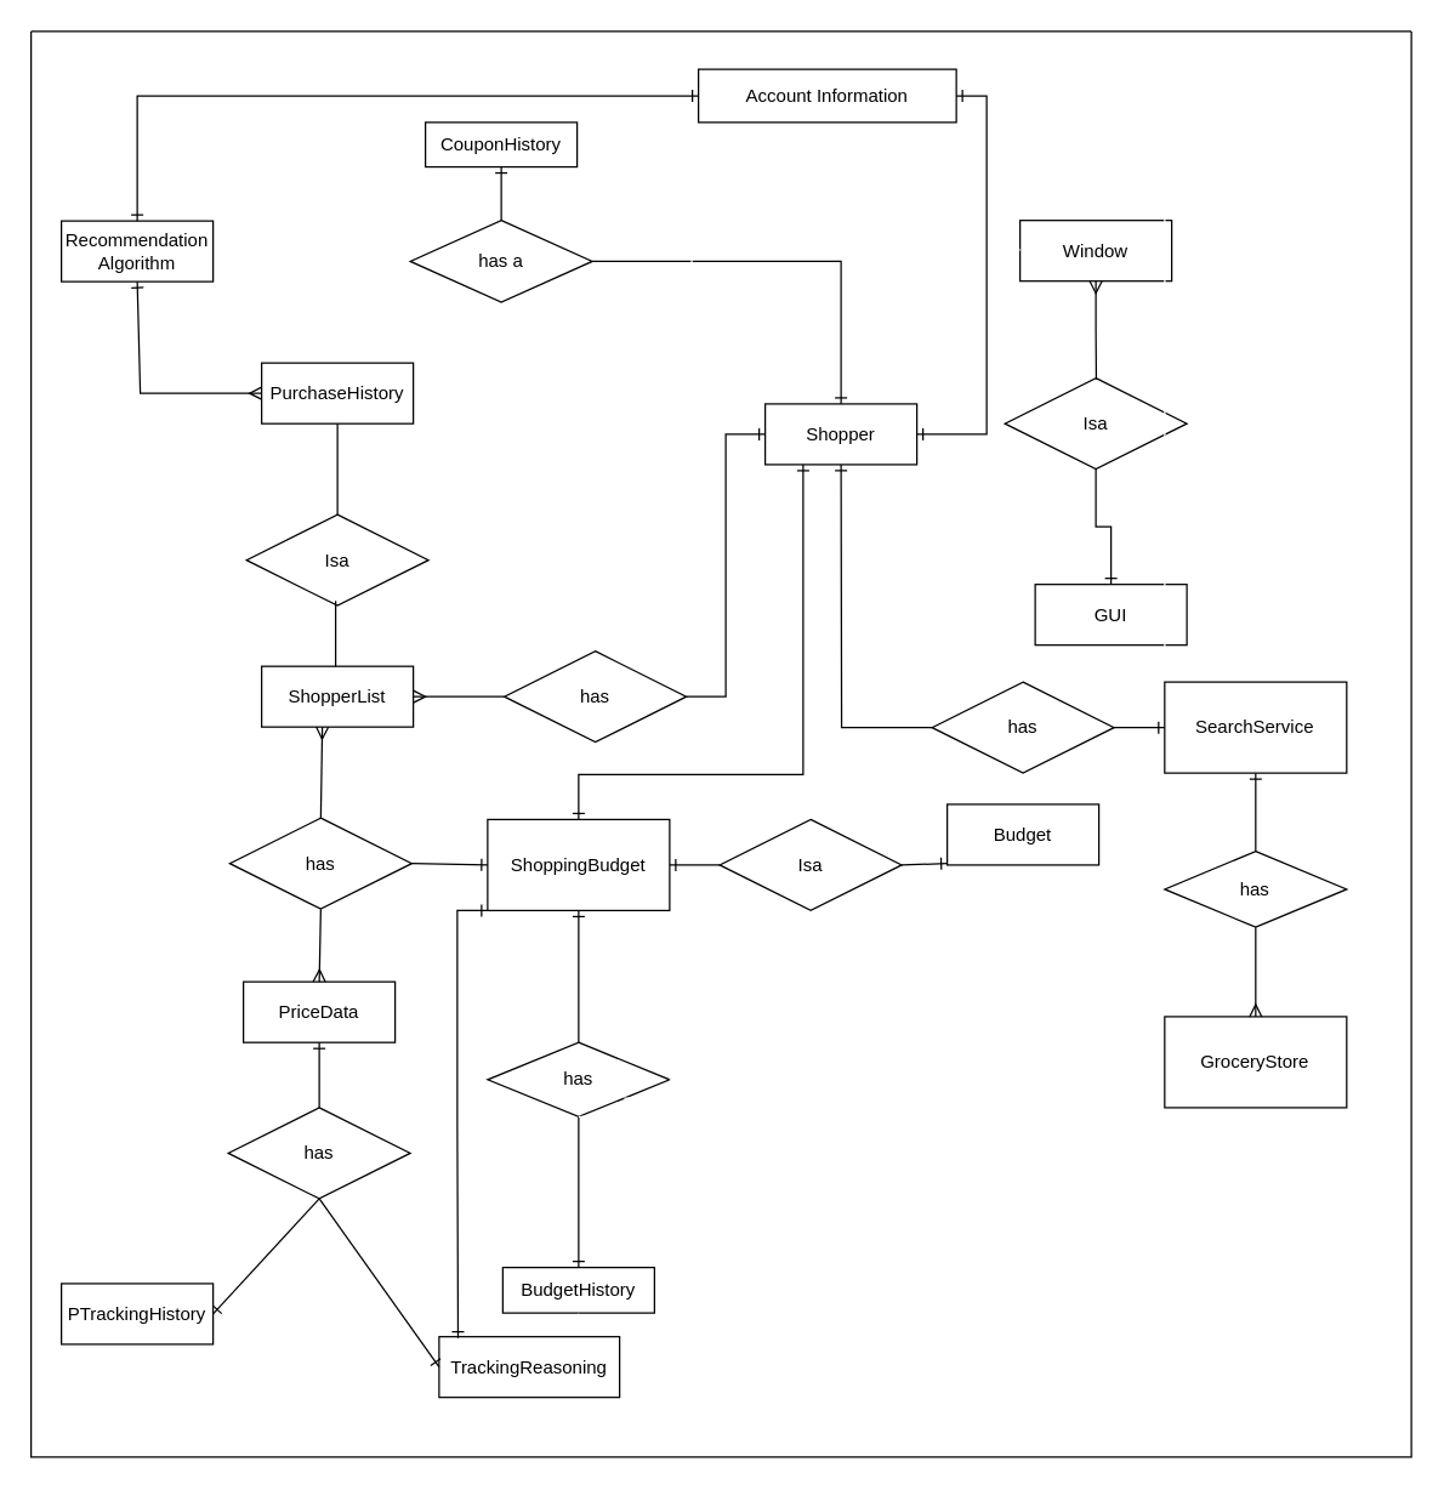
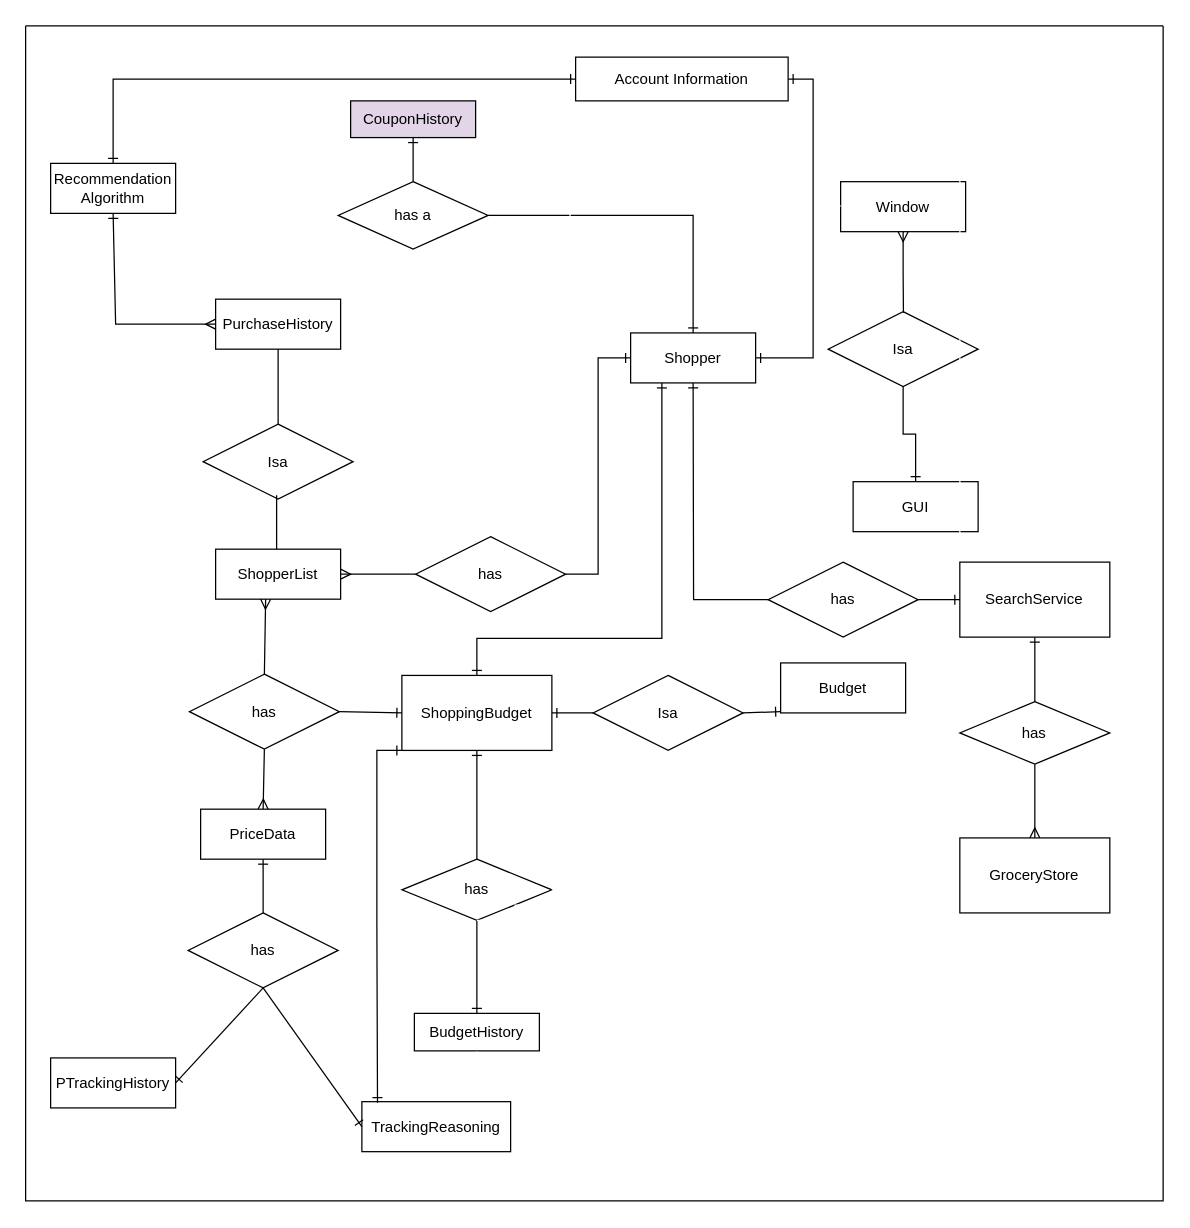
  <mxCell id="0" />
  <mxCell id="1" parent="0" />
  <mxCell id="2" value="" style="swimlane;startSize=0;" vertex="1" parent="1"><mxGeometry x="20" y="20" width="910" height="940" as="geometry" /></mxCell>
  <mxCell id="3" style="edgeStyle=orthogonalEdgeStyle;rounded=0;orthogonalLoop=1;jettySize=auto;html=1;fillColor=#FFFFFF;strokeColor=#FFFFFF;" edge="1" parent="2" source="62"><mxGeometry relative="1" as="geometry"><mxPoint x="427" y="252.64" as="targetPoint" /></mxGeometry></mxCell>
  <mxCell id="4" value="GUI" style="whiteSpace=wrap;html=1;align=center;" vertex="1" parent="2"><mxGeometry x="662" y="364.64" width="100" height="40" as="geometry" /></mxCell>
  <mxCell id="5" style="edgeStyle=orthogonalEdgeStyle;rounded=0;orthogonalLoop=1;jettySize=auto;html=1;endArrow=ERone;endFill=0;" edge="1" parent="2" source="6" target="4"><mxGeometry relative="1" as="geometry" /></mxCell>
  <mxCell id="6" value="Isa" style="shape=rhombus;perimeter=rhombusPerimeter;whiteSpace=wrap;html=1;align=center;" vertex="1" parent="2"><mxGeometry x="642" y="228.64" width="120" height="60" as="geometry" /></mxCell>
  <mxCell id="7" value="Window" style="whiteSpace=wrap;html=1;align=center;" vertex="1" parent="2"><mxGeometry x="652" y="124.64" width="100" height="40" as="geometry" /></mxCell>
  <mxCell id="8" style="edgeStyle=orthogonalEdgeStyle;rounded=0;orthogonalLoop=1;jettySize=auto;html=1;endArrow=ERone;endFill=0;entryX=0.5;entryY=0;entryDx=0;entryDy=0;" edge="1" parent="2" source="54" target="40"><mxGeometry relative="1" as="geometry"><mxPoint x="427" y="306.64" as="sourcePoint" /><Array as="points" /></mxGeometry></mxCell>
  <mxCell id="9" style="edgeStyle=orthogonalEdgeStyle;rounded=0;orthogonalLoop=1;jettySize=auto;html=1;fillColor=#FFFFFF;strokeColor=#FFFFFF;entryX=0;entryY=0;entryDx=0;entryDy=0;" edge="1" parent="2"><mxGeometry relative="1" as="geometry"><mxPoint x="197.36" y="490" as="sourcePoint" /><mxPoint x="254.005" y="255.858" as="targetPoint" /><Array as="points"><mxPoint x="217.36" y="270" /><mxPoint x="217.36" y="256" /></Array></mxGeometry></mxCell>
  <mxCell id="10" style="edgeStyle=orthogonalEdgeStyle;rounded=0;orthogonalLoop=1;jettySize=auto;html=1;fillColor=#FFFFFF;strokeColor=#FFFFFF;exitX=0.5;exitY=1;exitDx=0;exitDy=0;entryX=0.5;entryY=0;entryDx=0;entryDy=0;" edge="1" parent="2"><mxGeometry relative="1" as="geometry"><mxPoint x="427" y="306.64" as="sourcePoint" /><mxPoint x="112" y="254.14" as="targetPoint" /><Array as="points"><mxPoint x="42" y="184.14" /><mxPoint x="90" y="184.14" /><mxPoint x="90" y="254.14" /></Array></mxGeometry></mxCell>
  <mxCell id="11" style="edgeStyle=orthogonalEdgeStyle;rounded=0;orthogonalLoop=1;jettySize=auto;html=1;fillColor=#FFFFFF;strokeColor=#FFFFFF;entryX=0.23;entryY=0.038;entryDx=0;entryDy=0;entryPerimeter=0;exitX=1;exitY=1;exitDx=0;exitDy=0;" edge="1" parent="2" source="62"><mxGeometry relative="1" as="geometry"><mxPoint x="92" y="144.14" as="sourcePoint" /><mxPoint x="165" y="190.16" as="targetPoint" /></mxGeometry></mxCell>
  <mxCell id="12" style="edgeStyle=orthogonalEdgeStyle;rounded=0;orthogonalLoop=1;jettySize=auto;html=1;fillColor=#FFFFFF;strokeColor=#FFFFFF;entryX=1;entryY=0;entryDx=0;entryDy=0;" edge="1" parent="2"><mxGeometry relative="1" as="geometry"><mxPoint x="412.6" y="300.16" as="sourcePoint" /><mxPoint x="99.995" y="194.498" as="targetPoint" /><Array as="points"><mxPoint x="412.64" y="455.14" /><mxPoint x="99.64" y="455.14" /></Array></mxGeometry></mxCell>
- <mxCell id="13" value="BudgetHistory" style="whiteSpace=wrap;html=1;align=center;" vertex="1" parent="2"><mxGeometry x="311" y="815" width="100" height="30" as="geometry" /></mxCell>
+ <mxCell id="13" value="BudgetHistory" style="whiteSpace=wrap;html=1;align=center;" vertex="1" parent="2"><mxGeometry x="311" y="790" width="100" height="30" as="geometry" /></mxCell>
  <mxCell id="14" style="edgeStyle=orthogonalEdgeStyle;rounded=0;orthogonalLoop=1;jettySize=auto;html=1;exitX=0.5;exitY=0;exitDx=0;exitDy=0;entryX=0.5;entryY=1;entryDx=0;entryDy=0;endArrow=ERone;endFill=0;" edge="1" parent="2" source="16" target="46"><mxGeometry relative="1" as="geometry" /></mxCell>
  <mxCell id="15" style="edgeStyle=orthogonalEdgeStyle;rounded=0;orthogonalLoop=1;jettySize=auto;html=1;entryX=0.5;entryY=0;entryDx=0;entryDy=0;endArrow=ERone;endFill=0;" edge="1" parent="2" source="16" target="13"><mxGeometry relative="1" as="geometry" /></mxCell>
  <mxCell id="16" value="has" style="shape=rhombus;perimeter=rhombusPerimeter;whiteSpace=wrap;html=1;align=center;" vertex="1" parent="2"><mxGeometry x="301" y="666.64" width="120" height="49" as="geometry" /></mxCell>
  <mxCell id="17" style="edgeStyle=orthogonalEdgeStyle;rounded=0;orthogonalLoop=1;jettySize=auto;html=1;fillColor=#FFFFFF;strokeColor=#FFFFFF;exitX=0.5;exitY=1;exitDx=0;exitDy=0;entryX=0.5;entryY=0;entryDx=0;entryDy=0;" edge="1" parent="2" source="16"><mxGeometry relative="1" as="geometry"><mxPoint x="612.64" y="4.14" as="sourcePoint" /><mxPoint x="652.64" y="144.14" as="targetPoint" /><Array as="points"><mxPoint x="582.64" y="74.14" /><mxPoint x="630.64" y="74.14" /><mxPoint x="630.64" y="144.14" /></Array></mxGeometry></mxCell>
  <mxCell id="18" style="edgeStyle=orthogonalEdgeStyle;rounded=0;orthogonalLoop=1;jettySize=auto;html=1;fillColor=#FFFFFF;strokeColor=#FFFFFF;entryX=0.23;entryY=0.038;entryDx=0;entryDy=0;entryPerimeter=0;exitX=1;exitY=1;exitDx=0;exitDy=0;" edge="1" parent="2" source="16"><mxGeometry relative="1" as="geometry"><mxPoint x="577.36" y="49" as="sourcePoint" /><mxPoint x="650.36" y="95.02" as="targetPoint" /><Array as="points"><mxPoint x="747.36" y="20" /><mxPoint x="650.36" y="20" /></Array></mxGeometry></mxCell>
  <mxCell id="19" style="edgeStyle=orthogonalEdgeStyle;rounded=0;orthogonalLoop=1;jettySize=auto;html=1;fillColor=#FFFFFF;strokeColor=#FFFFFF;" edge="1" parent="2"><mxGeometry relative="1" as="geometry"><mxPoint x="720" y="779.42" as="sourcePoint" /><mxPoint x="720" y="709.637" as="targetPoint" /><Array as="points"><mxPoint x="720" y="748.78" /><mxPoint x="720" y="748.78" /></Array></mxGeometry></mxCell>
  <mxCell id="20" style="edgeStyle=orthogonalEdgeStyle;rounded=0;orthogonalLoop=1;jettySize=auto;html=1;fillColor=#FFFFFF;strokeColor=#FFFFFF;entryX=1;entryY=0;entryDx=0;entryDy=0;" edge="1" parent="2" source="16"><mxGeometry relative="1" as="geometry"><mxPoint x="418" y="-76.86" as="sourcePoint" /><mxPoint x="435.355" y="43.498" as="targetPoint" /></mxGeometry></mxCell>
  <mxCell id="21" style="edgeStyle=orthogonalEdgeStyle;rounded=0;orthogonalLoop=1;jettySize=auto;html=1;fillColor=#FFFFFF;strokeColor=#FFFFFF;entryX=1;entryY=0;entryDx=0;entryDy=0;" edge="1" parent="2" source="61"><mxGeometry relative="1" as="geometry"><mxPoint x="495.36" y="29" as="sourcePoint" /><mxPoint x="452.715" y="114.858" as="targetPoint" /><Array as="points" /></mxGeometry></mxCell>
  <mxCell id="22" value="" style="edgeStyle=orthogonalEdgeStyle;rounded=0;orthogonalLoop=1;jettySize=auto;html=1;shadow=0;strokeColor=#FFFFFF;fillColor=#FFFFFF;" edge="1" parent="2" target="13"><mxGeometry relative="1" as="geometry"><mxPoint x="305.2" y="857.14" as="sourcePoint" /></mxGeometry></mxCell>
  <mxCell id="23" value="PurchaseHistory" style="whiteSpace=wrap;html=1;align=center;" vertex="1" parent="2"><mxGeometry x="152" y="218.64" width="100" height="40" as="geometry" /></mxCell>
  <mxCell id="24" style="edgeStyle=orthogonalEdgeStyle;rounded=0;orthogonalLoop=1;jettySize=auto;html=1;endArrow=none;endFill=0;" edge="1" parent="2" source="25" target="23"><mxGeometry relative="1" as="geometry" /></mxCell>
  <mxCell id="25" value="Isa" style="shape=rhombus;perimeter=rhombusPerimeter;whiteSpace=wrap;html=1;align=center;" vertex="1" parent="2"><mxGeometry x="142" y="318.64" width="120" height="60" as="geometry" /></mxCell>
  <mxCell id="26" value="ShopperList" style="whiteSpace=wrap;html=1;align=center;" vertex="1" parent="2"><mxGeometry x="152" y="418.64" width="100" height="40" as="geometry" /></mxCell>
  <mxCell id="27" style="edgeStyle=orthogonalEdgeStyle;rounded=0;orthogonalLoop=1;jettySize=auto;html=1;entryX=0.49;entryY=0.946;entryDx=0;entryDy=0;entryPerimeter=0;endArrow=none;endFill=0;" edge="1" parent="2" source="26" target="25"><mxGeometry relative="1" as="geometry"><Array as="points"><mxPoint x="202" y="418.64" /><mxPoint x="201" y="418.64" /></Array></mxGeometry></mxCell>
  <mxCell id="28" value="" style="endArrow=ERmany;html=1;rounded=0;entryX=0;entryY=0.5;entryDx=0;entryDy=0;endFill=0;startArrow=ERone;startFill=0;exitX=0.5;exitY=1;exitDx=0;exitDy=0;" edge="1" parent="2" source="29" target="23"><mxGeometry width="50" height="50" relative="1" as="geometry"><mxPoint x="72" y="78.64" as="sourcePoint" /><mxPoint x="-8.0" y="358.64" as="targetPoint" /><Array as="points"><mxPoint x="72" y="238.64" /></Array></mxGeometry></mxCell>
- <mxCell id="29" value="Recommendation Algorithm" style="whiteSpace=wrap;html=1;align=center;" vertex="1" parent="2"><mxGeometry x="20" y="125" width="100" height="40" as="geometry" /></mxCell>
+ <mxCell id="29" value="Recommendation Algorithm" style="whiteSpace=wrap;html=1;align=center;" vertex="1" parent="2"><mxGeometry x="20" y="110.0" width="100" height="40" as="geometry" /></mxCell>
  <mxCell id="30" value="PriceData" style="whiteSpace=wrap;html=1;align=center;" vertex="1" parent="2"><mxGeometry x="140" y="626.64" width="100" height="40" as="geometry" /></mxCell>
  <mxCell id="31" value="has" style="shape=rhombus;perimeter=rhombusPerimeter;whiteSpace=wrap;html=1;align=center;" vertex="1" parent="2"><mxGeometry x="131" y="518.64" width="120" height="60" as="geometry" /></mxCell>
  <mxCell id="32" value="" style="endArrow=ERmany;html=1;rounded=0;exitX=0.5;exitY=0;exitDx=0;exitDy=0;endFill=0;" edge="1" parent="2" source="31"><mxGeometry width="50" height="50" relative="1" as="geometry"><mxPoint x="54" y="518.64" as="sourcePoint" /><mxPoint x="192" y="458.64" as="targetPoint" /></mxGeometry></mxCell>
  <mxCell id="33" value="" style="endArrow=none;html=1;rounded=0;entryX=0.5;entryY=1;entryDx=0;entryDy=0;exitX=0.5;exitY=0;exitDx=0;exitDy=0;startArrow=ERmany;startFill=0;" edge="1" parent="2" source="30" target="31"><mxGeometry width="50" height="50" relative="1" as="geometry"><mxPoint x="187" y="608.64" as="sourcePoint" /><mxPoint x="209" y="578.64" as="targetPoint" /></mxGeometry></mxCell>
  <mxCell id="34" value="PTrackingHistory" style="whiteSpace=wrap;html=1;align=center;" vertex="1" parent="2"><mxGeometry x="20" y="825.64" width="100" height="40" as="geometry" /></mxCell>
  <mxCell id="35" value="TrackingReasoning" style="whiteSpace=wrap;html=1;align=center;" vertex="1" parent="2"><mxGeometry x="269" y="860.64" width="119" height="40" as="geometry" /></mxCell>
  <mxCell id="36" value="has" style="shape=rhombus;perimeter=rhombusPerimeter;whiteSpace=wrap;html=1;align=center;" vertex="1" parent="2"><mxGeometry x="130" y="709.64" width="120" height="60" as="geometry" /></mxCell>
  <mxCell id="37" value="" style="endArrow=ERone;html=1;rounded=0;exitX=0.5;exitY=0;exitDx=0;exitDy=0;entryX=0.5;entryY=1;entryDx=0;entryDy=0;endFill=0;" edge="1" parent="2" source="36" target="30"><mxGeometry width="50" height="50" relative="1" as="geometry"><mxPoint x="427" y="739.64" as="sourcePoint" /><mxPoint x="477" y="689.64" as="targetPoint" /></mxGeometry></mxCell>
  <mxCell id="38" value="" style="endArrow=ERone;html=1;rounded=0;exitX=0.5;exitY=1;exitDx=0;exitDy=0;entryX=1;entryY=0.5;entryDx=0;entryDy=0;startArrow=none;startFill=0;endFill=0;" edge="1" parent="2" source="36" target="34"><mxGeometry width="50" height="50" relative="1" as="geometry"><mxPoint x="427" y="739.64" as="sourcePoint" /><mxPoint x="477" y="689.64" as="targetPoint" /></mxGeometry></mxCell>
  <mxCell id="39" value="" style="endArrow=ERone;html=1;rounded=0;exitX=0.5;exitY=1;exitDx=0;exitDy=0;entryX=0;entryY=0.5;entryDx=0;entryDy=0;endFill=0;" edge="1" parent="2" source="36" target="35"><mxGeometry width="50" height="50" relative="1" as="geometry"><mxPoint x="427" y="739.64" as="sourcePoint" /><mxPoint x="477" y="689.64" as="targetPoint" /></mxGeometry></mxCell>
  <mxCell id="40" value="Shopper" style="whiteSpace=wrap;html=1;align=center;" vertex="1" parent="2"><mxGeometry x="484" y="245.64" width="100" height="40" as="geometry" /></mxCell>
  <mxCell id="41" style="edgeStyle=orthogonalEdgeStyle;rounded=0;orthogonalLoop=1;jettySize=auto;html=1;entryX=1;entryY=0.5;entryDx=0;entryDy=0;endArrow=ERmany;endFill=0;startArrow=none;startFill=0;" edge="1" parent="2" source="43" target="26"><mxGeometry relative="1" as="geometry" /></mxCell>
  <mxCell id="42" style="edgeStyle=orthogonalEdgeStyle;rounded=0;orthogonalLoop=1;jettySize=auto;html=1;exitX=1;exitY=0.5;exitDx=0;exitDy=0;entryX=0;entryY=0.5;entryDx=0;entryDy=0;endArrow=ERone;endFill=0;startArrow=none;startFill=0;" edge="1" parent="2" source="43" target="40"><mxGeometry relative="1" as="geometry" /></mxCell>
  <mxCell id="43" value="has" style="shape=rhombus;perimeter=rhombusPerimeter;whiteSpace=wrap;html=1;align=center;" vertex="1" parent="2"><mxGeometry x="312" y="408.64" width="120" height="60" as="geometry" /></mxCell>
  <mxCell id="44" style="edgeStyle=orthogonalEdgeStyle;rounded=0;orthogonalLoop=1;jettySize=auto;html=1;entryX=0.502;entryY=0.015;entryDx=0;entryDy=0;entryPerimeter=0;endArrow=none;endFill=0;startArrow=ERmany;startFill=0;" edge="1" parent="2" source="7" target="6"><mxGeometry relative="1" as="geometry" /></mxCell>
  <mxCell id="45" style="edgeStyle=orthogonalEdgeStyle;rounded=0;orthogonalLoop=1;jettySize=auto;html=1;exitX=0.5;exitY=0;exitDx=0;exitDy=0;entryX=0.25;entryY=1;entryDx=0;entryDy=0;startArrow=ERone;startFill=0;endArrow=ERone;endFill=0;" edge="1" parent="2" source="46" target="40"><mxGeometry relative="1" as="geometry"><Array as="points"><mxPoint x="361" y="490" /><mxPoint x="509" y="490" /></Array></mxGeometry></mxCell>
  <mxCell id="46" value="ShoppingBudget" style="rounded=0;whiteSpace=wrap;html=1;" vertex="1" parent="2"><mxGeometry x="301" y="519.64" width="120" height="60" as="geometry" /></mxCell>
  <mxCell id="47" value="" style="endArrow=ERone;html=1;rounded=0;exitX=1;exitY=0.5;exitDx=0;exitDy=0;endFill=0;" edge="1" parent="2" source="48"><mxGeometry width="50" height="50" relative="1" as="geometry"><mxPoint x="566.64" y="671.64" as="sourcePoint" /><mxPoint x="604.0" y="548.64" as="targetPoint" /></mxGeometry></mxCell>
  <mxCell id="48" value="Isa" style="shape=rhombus;perimeter=rhombusPerimeter;whiteSpace=wrap;html=1;align=center;" vertex="1" parent="2"><mxGeometry x="454" y="519.64" width="120" height="60" as="geometry" /></mxCell>
  <mxCell id="49" value="" style="endArrow=ERone;html=1;rounded=0;exitX=0;exitY=0.5;exitDx=0;exitDy=0;entryX=1;entryY=0.5;entryDx=0;entryDy=0;endFill=0;" edge="1" parent="2" source="48" target="46"><mxGeometry width="50" height="50" relative="1" as="geometry"><mxPoint x="864" y="422.64" as="sourcePoint" /><mxPoint x="914.0" y="372.64" as="targetPoint" /></mxGeometry></mxCell>
  <mxCell id="50" value="" style="endArrow=ERone;html=1;rounded=0;exitX=1;exitY=0.5;exitDx=0;exitDy=0;entryX=0;entryY=0.5;entryDx=0;entryDy=0;startArrow=none;startFill=0;endFill=0;" edge="1" parent="2" source="31" target="46"><mxGeometry width="50" height="50" relative="1" as="geometry"><mxPoint x="949.0" y="469.64" as="sourcePoint" /><mxPoint x="290" y="564.64" as="targetPoint" /></mxGeometry></mxCell>
  <mxCell id="51" value="" style="edgeStyle=orthogonalEdgeStyle;rounded=0;orthogonalLoop=1;jettySize=auto;html=1;fillColor=#FFFFFF;strokeColor=#FFFFFF;entryX=0.23;entryY=0.038;entryDx=0;entryDy=0;entryPerimeter=0;exitX=1;exitY=1;exitDx=0;exitDy=0;" edge="1" parent="2" target="62"><mxGeometry relative="1" as="geometry"><mxPoint x="457" y="293.14" as="sourcePoint" /><mxPoint x="377" y="-385.34" as="targetPoint" /></mxGeometry></mxCell>
  <mxCell id="52" style="edgeStyle=orthogonalEdgeStyle;rounded=0;orthogonalLoop=1;jettySize=auto;html=1;endArrow=none;endFill=0;startArrow=ERone;startFill=0;" edge="1" parent="2" source="62" target="54"><mxGeometry relative="1" as="geometry" /></mxCell>
  <mxCell id="53" value="" style="edgeStyle=orthogonalEdgeStyle;rounded=0;orthogonalLoop=1;jettySize=auto;html=1;fillColor=#FFFFFF;strokeColor=#FFFFFF;entryX=0;entryY=0;entryDx=0;entryDy=0;" edge="1" parent="2" source="62" target="54"><mxGeometry relative="1" as="geometry"><mxPoint x="360" y="240" as="sourcePoint" /><mxPoint x="416.645" y="5.858" as="targetPoint" /><Array as="points"><mxPoint x="331" y="20" /></Array></mxGeometry></mxCell>
  <mxCell id="54" value="has a" style="shape=rhombus;perimeter=rhombusPerimeter;whiteSpace=wrap;html=1;align=center;" vertex="1" parent="2"><mxGeometry x="250" y="124.64" width="120" height="54" as="geometry" /></mxCell>
  <mxCell id="55" value="has" style="shape=rhombus;perimeter=rhombusPerimeter;whiteSpace=wrap;html=1;align=center;" vertex="1" parent="2"><mxGeometry x="594" y="429" width="120" height="60" as="geometry" /></mxCell>
  <mxCell id="56" value="" style="endArrow=ERone;html=1;rounded=0;entryX=0.5;entryY=1;entryDx=0;entryDy=0;exitX=0;exitY=0.5;exitDx=0;exitDy=0;startArrow=none;startFill=0;endFill=0;" edge="1" parent="2" source="55" target="40"><mxGeometry width="50" height="50" relative="1" as="geometry"><mxPoint x="524" y="479" as="sourcePoint" /><mxPoint x="574" y="429" as="targetPoint" /><Array as="points"><mxPoint x="534.36" y="459" /></Array></mxGeometry></mxCell>
  <mxCell id="57" value="SearchService" style="whiteSpace=wrap;html=1;" vertex="1" parent="2"><mxGeometry x="747.36" y="429" width="120" height="60" as="geometry" /></mxCell>
  <mxCell id="58" value="" style="endArrow=ERone;html=1;rounded=0;exitX=1;exitY=0.5;exitDx=0;exitDy=0;entryX=0;entryY=0.5;entryDx=0;entryDy=0;endFill=0;" edge="1" parent="2" source="55" target="57"><mxGeometry width="50" height="50" relative="1" as="geometry"><mxPoint x="727.36" y="454.64" as="sourcePoint" /><mxPoint x="777.36" y="404.64" as="targetPoint" /></mxGeometry></mxCell>
  <mxCell id="59" value="GroceryStore" style="rounded=0;whiteSpace=wrap;html=1;" vertex="1" parent="2"><mxGeometry x="747.36" y="649.64" width="120" height="60" as="geometry" /></mxCell>
  <mxCell id="60" style="edgeStyle=orthogonalEdgeStyle;rounded=0;orthogonalLoop=1;jettySize=auto;html=1;entryX=0.5;entryY=0;entryDx=0;entryDy=0;endArrow=ERone;endFill=0;startArrow=ERone;startFill=0;" edge="1" parent="2" source="61" target="29"><mxGeometry relative="1" as="geometry" /></mxCell>
  <mxCell id="61" value="Account Information" style="whiteSpace=wrap;html=1;align=center;" vertex="1" parent="2"><mxGeometry x="440" y="25.0" width="170" height="35" as="geometry" /></mxCell>
- <mxCell id="62" value="CouponHistory" style="whiteSpace=wrap;html=1;align=center;" vertex="1" parent="2"><mxGeometry x="260" y="60" width="100" height="29.36" as="geometry" /></mxCell>
+ <mxCell id="62" value="CouponHistory" style="whiteSpace=wrap;html=1;align=center;fillColor=#e1d5e7;" vertex="1" parent="2"><mxGeometry x="260" y="60" width="100" height="29.36" as="geometry" /></mxCell>
  <mxCell id="63" value="has" style="shape=rhombus;perimeter=rhombusPerimeter;whiteSpace=wrap;html=1;align=center;" vertex="1" parent="2"><mxGeometry x="747.36" y="540.64" width="120" height="50" as="geometry" /></mxCell>
  <mxCell id="64" value="" style="endArrow=ERone;html=1;rounded=0;exitX=0.5;exitY=0;exitDx=0;exitDy=0;startArrow=none;startFill=0;endFill=0;" edge="1" parent="2" source="63" target="57"><mxGeometry width="50" height="50" relative="1" as="geometry"><mxPoint x="690" y="510" as="sourcePoint" /><mxPoint x="740" y="460" as="targetPoint" /></mxGeometry></mxCell>
  <mxCell id="65" value="" style="endArrow=ERmany;html=1;rounded=0;exitX=0.5;exitY=1;exitDx=0;exitDy=0;entryX=0.5;entryY=0;entryDx=0;entryDy=0;endFill=0;" edge="1" parent="2" source="63" target="59"><mxGeometry width="50" height="50" relative="1" as="geometry"><mxPoint x="690" y="510" as="sourcePoint" /><mxPoint x="740" y="460" as="targetPoint" /></mxGeometry></mxCell>
  <mxCell id="66" value="Budget" style="whiteSpace=wrap;html=1;align=center;" vertex="1" parent="2"><mxGeometry x="604" y="509.64" width="100" height="40" as="geometry" /></mxCell>
  <mxCell id="67" style="edgeStyle=orthogonalEdgeStyle;rounded=0;orthogonalLoop=1;jettySize=auto;html=1;exitX=1;exitY=0.5;exitDx=0;exitDy=0;entryX=1;entryY=0.5;entryDx=0;entryDy=0;endArrow=ERone;endFill=0;startArrow=ERone;startFill=0;" edge="1" parent="2" source="61" target="40"><mxGeometry relative="1" as="geometry" /></mxCell>
  <mxCell id="68" style="edgeStyle=orthogonalEdgeStyle;rounded=0;orthogonalLoop=1;jettySize=auto;html=1;exitX=0;exitY=1;exitDx=0;exitDy=0;entryX=0.105;entryY=0.02;entryDx=0;entryDy=0;entryPerimeter=0;startArrow=ERone;startFill=0;endArrow=ERone;endFill=0;" edge="1" parent="2" source="46" target="35"><mxGeometry relative="1" as="geometry"><Array as="points"><mxPoint x="281" y="580" /><mxPoint x="281" y="720" /></Array></mxGeometry></mxCell>
